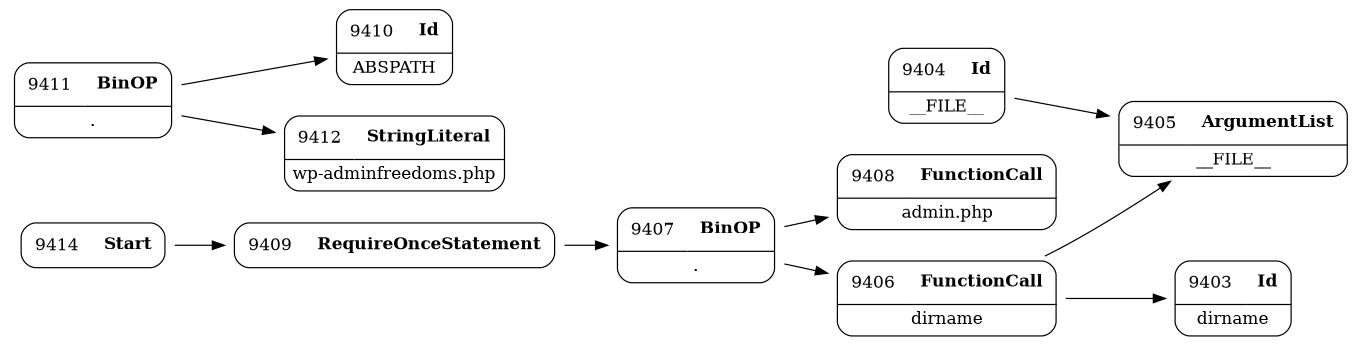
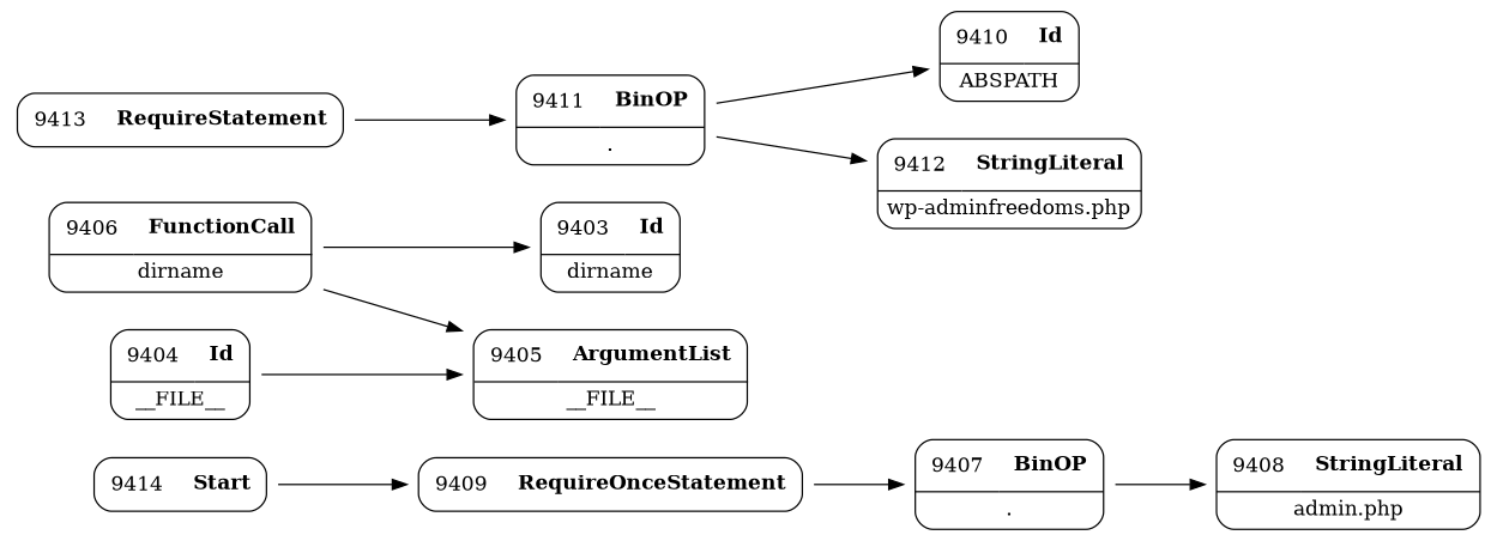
  digraph {
    rankdir=LR
    node [shape=none]
    edge [weight=2]
-   n1 [label=<<TABLE border='1' cellspacing='0' cellpadding='10' style='rounded' ><TR><TD border='0'>9408</TD><TD border='0'><B>FunctionCall</B></TD></TR><HR/><TR><TD border='0' cellpadding='5' colspan='2'>admin.php</TD></TR></TABLE>>]
+   n1 [label=<<TABLE border='1' cellspacing='0' cellpadding='10' style='rounded' ><TR><TD border='0'>9408</TD><TD border='0'><B>StringLiteral</B></TD></TR><HR/><TR><TD border='0' cellpadding='5' colspan='2'>admin.php</TD></TR></TABLE>>]
    n2 [label=<<TABLE border='1' cellspacing='0' cellpadding='10' style='rounded' ><TR><TD border='0'>9409</TD><TD border='0'><B>RequireOnceStatement</B></TD></TR></TABLE>>]
    n3 [label=<<TABLE border='1' cellspacing='0' cellpadding='10' style='rounded' ><TR><TD border='0'>9407</TD><TD border='0'><B>BinOP</B></TD></TR><HR/><TR><TD border='0' cellpadding='5' colspan='2'>.</TD></TR></TABLE>>]
    n4 [label=<<TABLE border='1' cellspacing='0' cellpadding='10' style='rounded' ><TR><TD border='0'>9406</TD><TD border='0'><B>FunctionCall</B></TD></TR><HR/><TR><TD border='0' cellpadding='5' colspan='2'>dirname</TD></TR></TABLE>>]
    n5 [label=<<TABLE border='1' cellspacing='0' cellpadding='10' style='rounded' ><TR><TD border='0'>9403</TD><TD border='0'><B>Id</B></TD></TR><HR/><TR><TD border='0' cellpadding='5' colspan='2'>dirname</TD></TR></TABLE>>]
    n6 [label=<<TABLE border='1' cellspacing='0' cellpadding='10' style='rounded' ><TR><TD border='0'>9405</TD><TD border='0'><B>ArgumentList</B></TD></TR><HR/><TR><TD border='0' cellpadding='5' colspan='2'>__FILE__</TD></TR></TABLE>>]
    n7 [label=<<TABLE border='1' cellspacing='0' cellpadding='10' style='rounded' ><TR><TD border='0'>9410</TD><TD border='0'><B>Id</B></TD></TR><HR/><TR><TD border='0' cellpadding='5' colspan='2'>ABSPATH</TD></TR></TABLE>>]
    n8 [label=<<TABLE border='1' cellspacing='0' cellpadding='10' style='rounded' ><TR><TD border='0'>9411</TD><TD border='0'><B>BinOP</B></TD></TR><HR/><TR><TD border='0' cellpadding='5' colspan='2'>.</TD></TR></TABLE>>]
    n9 [label=<<TABLE border='1' cellspacing='0' cellpadding='10' style='rounded' ><TR><TD border='0'>9412</TD><TD border='0'><B>StringLiteral</B></TD></TR><HR/><TR><TD border='0' cellpadding='5' colspan='2'>wp-adminfreedoms.php</TD></TR></TABLE>>]
+   n10 [label=<<TABLE border='1' cellspacing='0' cellpadding='10' style='rounded' ><TR><TD border='0'>9413</TD><TD border='0'><B>RequireStatement</B></TD></TR></TABLE>>]
    n11 [label=<<TABLE border='1' cellspacing='0' cellpadding='10' style='rounded' ><TR><TD border='0'>9414</TD><TD border='0'><B>Start</B></TD></TR></TABLE>>]
    n12 [label=<<TABLE border='1' cellspacing='0' cellpadding='10' style='rounded' ><TR><TD border='0'>9404</TD><TD border='0'><B>Id</B></TD></TR><HR/><TR><TD border='0' cellpadding='5' colspan='2'>__FILE__</TD></TR></TABLE>>]
    n2 -> n3
    n3 -> n1
-   n3 -> n4
    n4 -> n5
    n4 -> n6
    n8 -> n7
    n8 -> n9
+   n10 -> n8
    n11 -> n2
    n12 -> n6
  }
